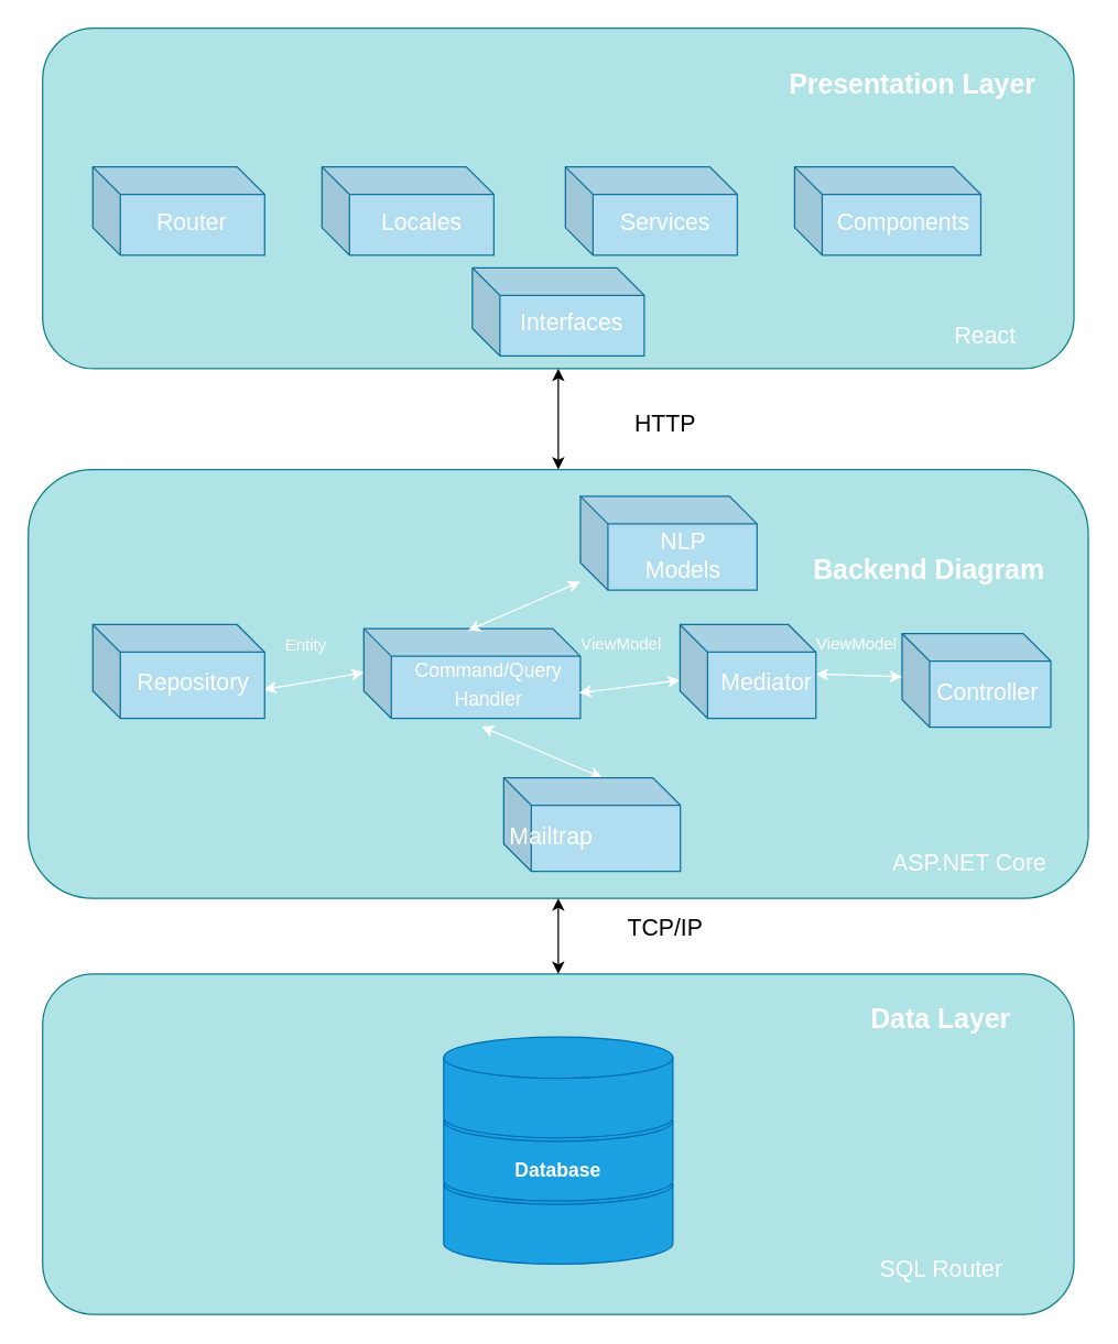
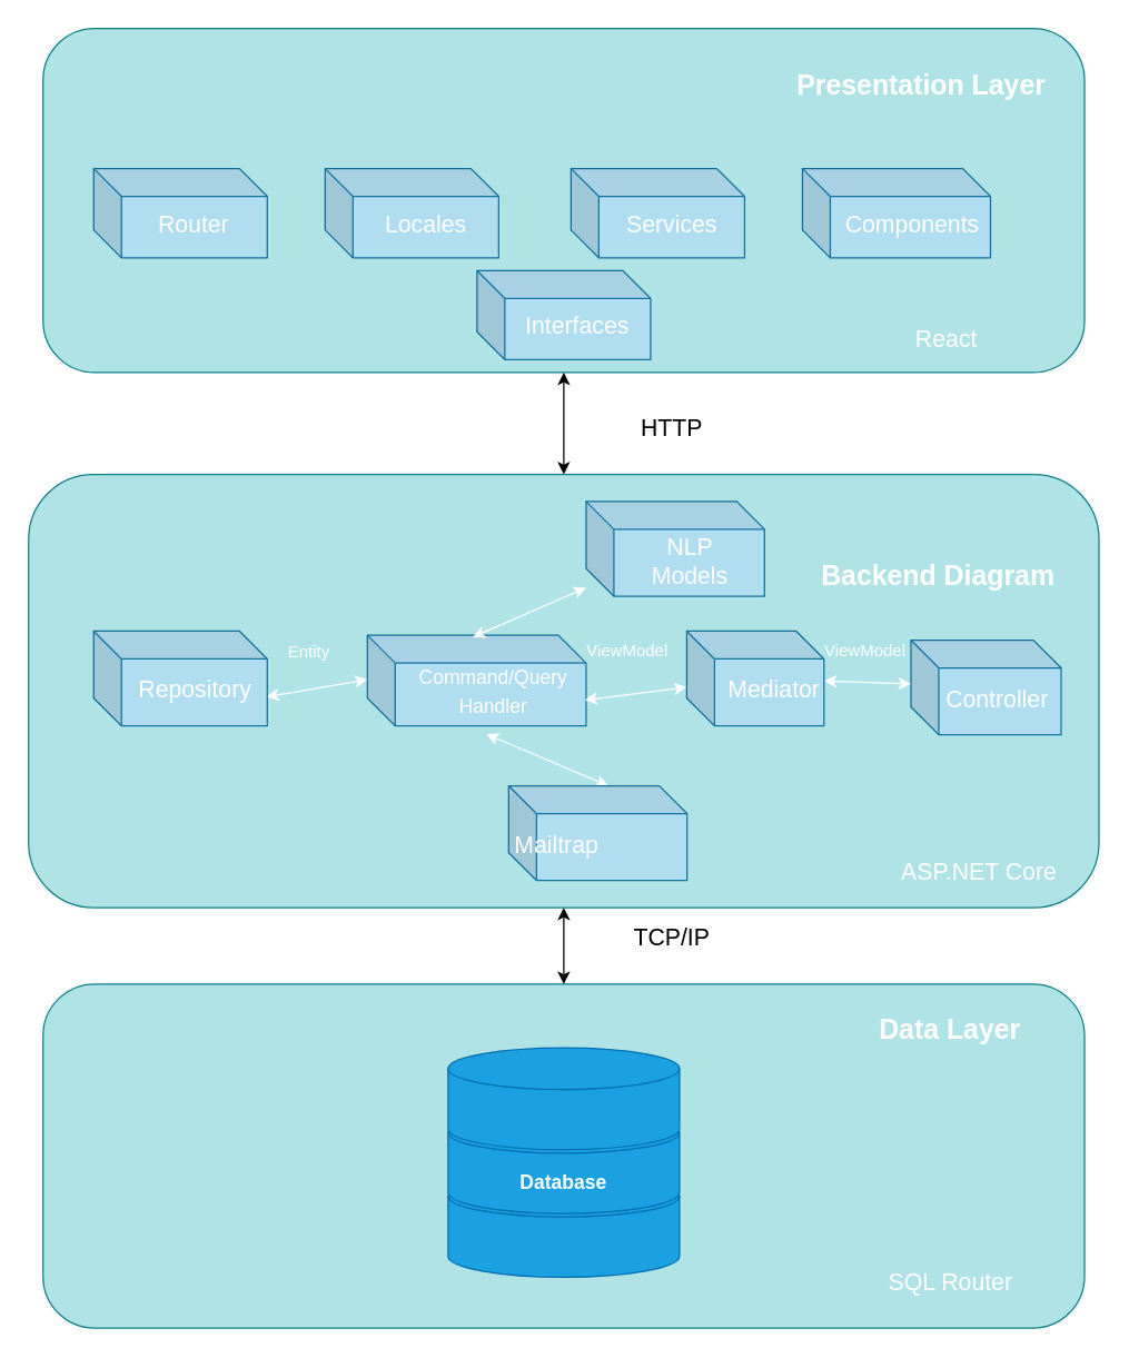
  <mxCell id="0" />
  <mxCell id="1" parent="0" />
  <mxCell id="2" value="" style="group" vertex="1" connectable="0" parent="1"><mxGeometry x="20" y="20" width="770" height="935" as="geometry" /></mxCell>
  <mxCell id="3" value="" style="rounded=1;whiteSpace=wrap;html=1;fillColor=#b0e3e6;strokeColor=#0e8088;" vertex="1" parent="2"><mxGeometry x="10.405" width="749.189" height="247.5" as="geometry" /></mxCell>
  <mxCell id="4" value="" style="group" vertex="1" connectable="0" parent="2"><mxGeometry x="10.405" y="687.5" width="749.189" height="247.5" as="geometry" /></mxCell>
  <mxCell id="5" value="" style="rounded=1;whiteSpace=wrap;html=1;fillColor=#b0e3e6;strokeColor=#0e8088;" vertex="1" parent="4"><mxGeometry width="749.189" height="247.5" as="geometry" /></mxCell>
  <mxCell id="6" value="&lt;h3&gt;&lt;font color=&quot;#ffffff&quot;&gt;Data Layer&lt;/font&gt;&lt;/h3&gt;" style="text;html=1;strokeColor=none;fillColor=none;align=center;verticalAlign=middle;whiteSpace=wrap;rounded=0;fontSize=17;fontStyle=1" vertex="1" parent="4"><mxGeometry x="582.703" y="18.333" width="140.473" height="27.5" as="geometry" /></mxCell>
  <mxCell id="7" value="" style="group" vertex="1" connectable="0" parent="4"><mxGeometry x="291.351" y="45.833" width="166.486" height="165" as="geometry" /></mxCell>
  <mxCell id="8" value="" style="shape=cylinder3;whiteSpace=wrap;html=1;boundedLbl=1;backgroundOutline=1;size=15;fillColor=#1ba1e2;strokeColor=#006EAF;fontColor=#ffffff;" vertex="1" parent="7"><mxGeometry y="91.667" width="166.486" height="73.333" as="geometry" /></mxCell>
  <mxCell id="9" value="" style="shape=cylinder3;whiteSpace=wrap;html=1;boundedLbl=1;backgroundOutline=1;size=15;fillColor=#1ba1e2;strokeColor=#006EAF;fontColor=#ffffff;" vertex="1" parent="7"><mxGeometry y="45.833" width="166.486" height="73.333" as="geometry" /></mxCell>
  <mxCell id="10" value="" style="shape=cylinder3;whiteSpace=wrap;html=1;boundedLbl=1;backgroundOutline=1;size=15;fillColor=#1ba1e2;strokeColor=#006EAF;fontColor=#ffffff;" vertex="1" parent="7"><mxGeometry width="166.486" height="73.333" as="geometry" /></mxCell>
  <mxCell id="11" value="&lt;b&gt;&lt;font color=&quot;#ffffff&quot;&gt;Database&lt;/font&gt;&lt;/b&gt;" style="text;html=1;strokeColor=none;fillColor=none;align=center;verticalAlign=middle;whiteSpace=wrap;rounded=0;fontSize=14;" vertex="1" parent="7"><mxGeometry x="36.419" y="82.5" width="93.649" height="27.5" as="geometry" /></mxCell>
  <mxCell id="12" value="&lt;font color=&quot;#ffffff&quot;&gt;SQL Router&lt;/font&gt;" style="text;html=1;strokeColor=none;fillColor=none;align=center;verticalAlign=middle;whiteSpace=wrap;rounded=0;fontSize=17;fontColor=#000000;" vertex="1" parent="4"><mxGeometry x="598.311" y="201.667" width="109.257" height="27.5" as="geometry" /></mxCell>
  <mxCell id="13" value="&lt;h3&gt;&lt;font color=&quot;#ffffff&quot;&gt;Presentation Layer&lt;/font&gt;&lt;/h3&gt;" style="text;html=1;strokeColor=none;fillColor=none;align=center;verticalAlign=middle;whiteSpace=wrap;rounded=0;fontSize=17;fontStyle=1" vertex="1" parent="2"><mxGeometry x="546.284" y="27.5" width="192.5" height="27.5" as="geometry" /></mxCell>
  <mxCell id="14" value="&lt;h3&gt;&lt;font color=&quot;#ffffff&quot;&gt;Application Layer&lt;/font&gt;&lt;/h3&gt;" style="text;html=1;strokeColor=none;fillColor=none;align=center;verticalAlign=middle;whiteSpace=wrap;rounded=0;fontSize=17;fontStyle=1" vertex="1" parent="2"><mxGeometry x="556.689" y="375.833" width="182.095" height="27.5" as="geometry" /></mxCell>
  <mxCell id="15" value="" style="endArrow=classic;startArrow=classic;html=1;rounded=0;fontSize=17;fontColor=#FFFFFF;strokeColor=#000000;exitX=0.5;exitY=0;exitDx=0;exitDy=0;entryX=0.5;entryY=1;entryDx=0;entryDy=0;" edge="1" parent="2" source="5" target="34"><mxGeometry width="50" height="50" relative="1" as="geometry"><mxPoint x="473.446" y="614.167" as="sourcePoint" /><mxPoint x="385.0" y="614.167" as="targetPoint" /></mxGeometry></mxCell>
  <mxCell id="16" value="" style="endArrow=classic;startArrow=classic;html=1;rounded=0;fontSize=17;fontColor=#FFFFFF;strokeColor=#000000;exitX=0.5;exitY=0;exitDx=0;exitDy=0;entryX=0.5;entryY=1;entryDx=0;entryDy=0;" edge="1" parent="2" target="3"><mxGeometry width="50" height="50" relative="1" as="geometry"><mxPoint x="385.0" y="320.833" as="sourcePoint" /><mxPoint x="395.405" y="586.667" as="targetPoint" /></mxGeometry></mxCell>
  <mxCell id="17" value="&lt;font color=&quot;#000000&quot;&gt;TCP/IP&lt;/font&gt;" style="text;html=1;strokeColor=none;fillColor=none;align=center;verticalAlign=middle;whiteSpace=wrap;rounded=0;fontSize=17;fontColor=#FFFFFF;" vertex="1" parent="2"><mxGeometry x="431.824" y="641.667" width="62.432" height="27.5" as="geometry" /></mxCell>
  <mxCell id="18" value="&lt;font color=&quot;#000000&quot;&gt;HTTP&lt;/font&gt;" style="text;html=1;strokeColor=none;fillColor=none;align=center;verticalAlign=middle;whiteSpace=wrap;rounded=0;fontSize=17;fontColor=#FFFFFF;" vertex="1" parent="2"><mxGeometry x="431.824" y="275" width="62.432" height="27.5" as="geometry" /></mxCell>
  <mxCell id="19" value="" style="group" vertex="1" connectable="0" parent="2"><mxGeometry x="46.824" y="100.833" width="124.865" height="64.167" as="geometry" /></mxCell>
  <mxCell id="20" value="" style="shape=cube;whiteSpace=wrap;html=1;boundedLbl=1;backgroundOutline=1;darkOpacity=0.05;darkOpacity2=0.1;fontSize=17;fillColor=#b1ddf0;strokeColor=#10739e;" vertex="1" parent="19"><mxGeometry width="124.865" height="64.167" as="geometry" /></mxCell>
  <mxCell id="21" value="Router" style="text;html=1;strokeColor=none;fillColor=none;align=center;verticalAlign=middle;whiteSpace=wrap;rounded=0;fontSize=17;fontColor=#FFFFFF;" vertex="1" parent="19"><mxGeometry x="41.622" y="27.5" width="62.432" height="27.5" as="geometry" /></mxCell>
  <mxCell id="22" value="" style="group" vertex="1" connectable="0" parent="2"><mxGeometry x="556.689" y="100.833" width="135.27" height="64.167" as="geometry" /></mxCell>
  <mxCell id="23" value="" style="shape=cube;whiteSpace=wrap;html=1;boundedLbl=1;backgroundOutline=1;darkOpacity=0.05;darkOpacity2=0.1;fontSize=17;fillColor=#b1ddf0;strokeColor=#10739e;" vertex="1" parent="22"><mxGeometry width="135.27" height="64.167" as="geometry" /></mxCell>
  <mxCell id="24" value="Components" style="text;html=1;strokeColor=none;fillColor=none;align=center;verticalAlign=middle;whiteSpace=wrap;rounded=0;fontSize=17;fontColor=#FFFFFF;" vertex="1" parent="22"><mxGeometry x="45.09" y="27.5" width="67.635" height="27.5" as="geometry" /></mxCell>
  <mxCell id="25" value="" style="group" vertex="1" connectable="0" parent="2"><mxGeometry x="390.203" y="100.833" width="124.865" height="64.167" as="geometry" /></mxCell>
  <mxCell id="26" value="" style="shape=cube;whiteSpace=wrap;html=1;boundedLbl=1;backgroundOutline=1;darkOpacity=0.05;darkOpacity2=0.1;fontSize=17;fillColor=#b1ddf0;strokeColor=#10739e;" vertex="1" parent="25"><mxGeometry width="124.865" height="64.167" as="geometry" /></mxCell>
  <mxCell id="27" value="Services" style="text;html=1;strokeColor=none;fillColor=none;align=center;verticalAlign=middle;whiteSpace=wrap;rounded=0;fontSize=17;fontColor=#FFFFFF;" vertex="1" parent="25"><mxGeometry x="41.622" y="27.5" width="62.432" height="27.5" as="geometry" /></mxCell>
  <mxCell id="28" value="" style="group" vertex="1" connectable="0" parent="2"><mxGeometry x="213.311" y="100.833" width="124.865" height="64.167" as="geometry" /></mxCell>
  <mxCell id="29" value="" style="shape=cube;whiteSpace=wrap;html=1;boundedLbl=1;backgroundOutline=1;darkOpacity=0.05;darkOpacity2=0.1;fontSize=17;fillColor=#b1ddf0;strokeColor=#10739e;" vertex="1" parent="28"><mxGeometry width="124.865" height="64.167" as="geometry" /></mxCell>
  <mxCell id="30" value="Locales" style="text;html=1;strokeColor=none;fillColor=none;align=center;verticalAlign=middle;whiteSpace=wrap;rounded=0;fontSize=17;fontColor=#FFFFFF;" vertex="1" parent="28"><mxGeometry x="41.622" y="27.5" width="62.432" height="27.5" as="geometry" /></mxCell>
  <mxCell id="31" value="&lt;font color=&quot;#ffffff&quot;&gt;.NET&amp;nbsp;&lt;/font&gt;" style="text;html=1;strokeColor=none;fillColor=none;align=center;verticalAlign=middle;whiteSpace=wrap;rounded=0;fontSize=17;fontColor=#000000;" vertex="1" parent="2"><mxGeometry x="613.919" y="577.5" width="109.257" height="27.5" as="geometry" /></mxCell>
- <mxCell id="32" value="&lt;font color=&quot;#ffffff&quot;&gt;React&lt;/font&gt;" style="text;html=1;strokeColor=none;fillColor=none;align=center;verticalAlign=middle;whiteSpace=wrap;rounded=0;fontSize=17;fontColor=#000000;" vertex="1" parent="2"><mxGeometry x="641.115" y="210.833" width="109.257" height="27.5" as="geometry" /></mxCell>
+ <mxCell id="32" value="&lt;font color=&quot;#ffffff&quot;&gt;React&lt;/font&gt;" style="text;html=1;strokeColor=none;fillColor=none;align=center;verticalAlign=middle;whiteSpace=wrap;rounded=0;fontSize=17;fontColor=#000000;" vertex="1" parent="2"><mxGeometry x="606.115" y="210.833" width="109.257" height="27.5" as="geometry" /></mxCell>
  <mxCell id="33" value="" style="group" vertex="1" connectable="0" parent="2"><mxGeometry y="320.833" width="770.0" height="311.667" as="geometry" /></mxCell>
  <mxCell id="34" value="" style="rounded=1;whiteSpace=wrap;html=1;fillColor=#b0e3e6;strokeColor=#0e8088;" vertex="1" parent="33"><mxGeometry width="770.0" height="311.667" as="geometry" /></mxCell>
  <mxCell id="35" value="&lt;h3&gt;&lt;font color=&quot;#ffffff&quot;&gt;Backend Diagram&lt;/font&gt;&lt;/h3&gt;" style="text;html=1;strokeColor=none;fillColor=none;align=center;verticalAlign=middle;whiteSpace=wrap;rounded=0;fontSize=17;fontStyle=1" vertex="1" parent="33"><mxGeometry x="561.458" y="58.438" width="187.153" height="29.219" as="geometry" /></mxCell>
  <mxCell id="36" value="" style="shape=cube;whiteSpace=wrap;html=1;boundedLbl=1;backgroundOutline=1;darkOpacity=0.05;darkOpacity2=0.1;fontSize=17;fillColor=#b1ddf0;strokeColor=#10739e;" vertex="1" parent="33"><mxGeometry x="243.707" y="115.674" width="157.343" height="65.253" as="geometry" /></mxCell>
  <mxCell id="37" value="&lt;font style=&quot;font-size: 14px;&quot;&gt;Command/Query Handler&lt;/font&gt;" style="text;html=1;strokeColor=none;fillColor=none;align=center;verticalAlign=middle;whiteSpace=wrap;rounded=0;fontSize=17;fontColor=#FFFFFF;" vertex="1" parent="33"><mxGeometry x="293.506" y="141.972" width="81.099" height="29.22" as="geometry" /></mxCell>
  <mxCell id="38" value="" style="group" vertex="1" connectable="0" parent="33"><mxGeometry x="634.734" y="126.615" width="128.333" height="68.179" as="geometry" /></mxCell>
  <mxCell id="39" value="" style="shape=cube;whiteSpace=wrap;html=1;boundedLbl=1;backgroundOutline=1;darkOpacity=0.05;darkOpacity2=0.1;fontSize=17;fillColor=#b1ddf0;strokeColor=#10739e;" vertex="1" parent="38"><mxGeometry x="-0.003" y="-7.443" width="108.028" height="68.179" as="geometry" /></mxCell>
  <mxCell id="40" value="Controller" style="text;html=1;strokeColor=none;fillColor=none;align=center;verticalAlign=middle;whiteSpace=wrap;rounded=0;fontSize=17;fontColor=#FFFFFF;" vertex="1" parent="38"><mxGeometry x="30.22" y="21.775" width="64.167" height="29.219" as="geometry" /></mxCell>
  <mxCell id="41" value="" style="endArrow=classic;startArrow=classic;html=1;rounded=0;fontSize=17;fontColor=#FFFFFF;exitX=0.995;exitY=0.693;exitDx=0;exitDy=0;exitPerimeter=0;entryX=0;entryY=0.488;entryDx=0;entryDy=0;entryPerimeter=0;strokeColor=#FFFFFF;" edge="1" parent="33" source="49" target="36"><mxGeometry width="50" height="50" relative="1" as="geometry"><mxPoint x="475.903" y="311.667" as="sourcePoint" /><mxPoint x="529.375" y="262.969" as="targetPoint" /></mxGeometry></mxCell>
  <mxCell id="42" value="" style="endArrow=classic;startArrow=classic;html=1;rounded=0;fontSize=17;fontColor=#FFFFFF;exitX=0.994;exitY=0.716;exitDx=0;exitDy=0;exitPerimeter=0;strokeColor=#FFFFFF;" edge="1" parent="33" source="36" target="53"><mxGeometry width="50" height="50" relative="1" as="geometry"><mxPoint x="155.069" y="180.182" as="sourcePoint" /><mxPoint x="208.542" y="160.703" as="targetPoint" /></mxGeometry></mxCell>
  <mxCell id="43" value="&lt;font color=&quot;#ffffff&quot;&gt;ASP.NET Core&lt;/font&gt;" style="text;html=1;strokeColor=none;fillColor=none;align=center;verticalAlign=middle;whiteSpace=wrap;rounded=0;fontSize=17;fontColor=#000000;" vertex="1" parent="33"><mxGeometry x="620.278" y="272.708" width="128.333" height="29.219" as="geometry" /></mxCell>
  <mxCell id="44" value="" style="group" vertex="1" connectable="0" parent="33"><mxGeometry x="401.042" y="19.479" width="128.333" height="68.177" as="geometry" /></mxCell>
  <mxCell id="45" value="" style="shape=cube;whiteSpace=wrap;html=1;boundedLbl=1;backgroundOutline=1;darkOpacity=0.05;darkOpacity2=0.1;fontSize=17;fillColor=#b1ddf0;strokeColor=#10739e;" vertex="1" parent="44"><mxGeometry x="0.003" width="128.333" height="68.177" as="geometry" /></mxCell>
  <mxCell id="46" value="NLP Models" style="text;html=1;strokeColor=none;fillColor=none;align=center;verticalAlign=middle;whiteSpace=wrap;rounded=0;fontSize=17;fontColor=#FFFFFF;" vertex="1" parent="44"><mxGeometry x="42.781" y="29.219" width="64.167" height="29.219" as="geometry" /></mxCell>
  <mxCell id="47" value="" style="endArrow=classic;startArrow=classic;html=1;rounded=0;fontColor=#FFFFFF;exitX=0.482;exitY=0.021;exitDx=0;exitDy=0;exitPerimeter=0;strokeColor=#FFFFFF;" edge="1" parent="33" source="36" target="45"><mxGeometry width="50" height="50" relative="1" as="geometry"><mxPoint x="481.25" y="126.615" as="sourcePoint" /><mxPoint x="614.931" y="165.573" as="targetPoint" /></mxGeometry></mxCell>
  <mxCell id="48" value="" style="endArrow=classic;startArrow=classic;html=1;rounded=0;fontColor=#FFFFFF;strokeColor=#FFFFFF;exitX=0;exitY=0;exitDx=71.667;exitDy=0;exitPerimeter=0;entryX=0;entryY=0;entryDx=85.606;entryDy=71.185;entryPerimeter=0;" edge="1" parent="33" source="56" target="36"><mxGeometry width="50" height="50" relative="1" as="geometry"><mxPoint x="481.25" y="136.354" as="sourcePoint" /><mxPoint x="426.622" y="188.64" as="targetPoint" /></mxGeometry></mxCell>
  <mxCell id="49" value="" style="shape=cube;whiteSpace=wrap;html=1;boundedLbl=1;backgroundOutline=1;darkOpacity=0.05;darkOpacity2=0.1;fontSize=17;fillColor=#b1ddf0;strokeColor=#10739e;" vertex="1" parent="33"><mxGeometry x="46.824" y="112.746" width="124.865" height="68.181" as="geometry" /></mxCell>
  <mxCell id="50" value="Repository" style="text;html=1;strokeColor=none;fillColor=none;align=center;verticalAlign=middle;whiteSpace=wrap;rounded=0;fontSize=17;fontColor=#FFFFFF;" vertex="1" parent="33"><mxGeometry x="88.441" y="141.977" width="64.167" height="29.219" as="geometry" /></mxCell>
  <mxCell id="51" value="" style="endArrow=classic;startArrow=classic;html=1;rounded=0;fontSize=17;fontColor=#FFFFFF;strokeColor=#FFFFFF;exitX=0;exitY=0;exitDx=0;exitDy=31.564;exitPerimeter=0;" edge="1" parent="33" source="39" target="53"><mxGeometry width="50" height="50" relative="1" as="geometry"><mxPoint x="390.347" y="180.182" as="sourcePoint" /><mxPoint x="433.125" y="160.703" as="targetPoint" /></mxGeometry></mxCell>
  <mxCell id="52" value="" style="group" vertex="1" connectable="0" parent="33"><mxGeometry x="515.311" y="124.669" width="116.859" height="68.179" as="geometry" /></mxCell>
  <mxCell id="53" value="" style="shape=cube;whiteSpace=wrap;html=1;boundedLbl=1;backgroundOutline=1;darkOpacity=0.05;darkOpacity2=0.1;fontSize=17;fillColor=#b1ddf0;strokeColor=#10739e;" vertex="1" parent="52"><mxGeometry x="-41.861" y="-11.917" width="98.72" height="68.179" as="geometry" /></mxCell>
  <mxCell id="54" value="Mediator" style="text;html=1;strokeColor=none;fillColor=none;align=center;verticalAlign=middle;whiteSpace=wrap;rounded=0;fontSize=17;fontColor=#FFFFFF;" vertex="1" parent="52"><mxGeometry x="-3.512" y="17.303" width="49.36" height="29.219" as="geometry" /></mxCell>
  <mxCell id="55" value="&lt;font color=&quot;#ffffff&quot;&gt;ViewModel&lt;/font&gt;" style="text;html=1;strokeColor=none;fillColor=none;align=center;verticalAlign=middle;whiteSpace=wrap;rounded=0;" vertex="1" parent="52"><mxGeometry x="56.859" y="-12.692" width="60" height="30" as="geometry" /></mxCell>
  <mxCell id="56" value="" style="shape=cube;whiteSpace=wrap;html=1;boundedLbl=1;backgroundOutline=1;darkOpacity=0.05;darkOpacity2=0.1;fontSize=17;fillColor=#b1ddf0;strokeColor=#10739e;" vertex="1" parent="33"><mxGeometry x="345.357" y="224.012" width="128.333" height="68.177" as="geometry" /></mxCell>
  <mxCell id="57" value="Mailtrap" style="text;html=1;strokeColor=none;fillColor=none;align=center;verticalAlign=middle;whiteSpace=wrap;rounded=0;fontSize=17;fontColor=#FFFFFF;" vertex="1" parent="33"><mxGeometry x="348.135" y="253.231" width="64.167" height="29.219" as="geometry" /></mxCell>
  <mxCell id="58" value="&lt;font color=&quot;#ffffff&quot;&gt;Entity&lt;/font&gt;" style="text;html=1;strokeColor=none;fillColor=none;align=center;verticalAlign=middle;whiteSpace=wrap;rounded=0;" vertex="1" parent="33"><mxGeometry x="171.69" y="112.747" width="60" height="30" as="geometry" /></mxCell>
  <mxCell id="59" value="&lt;font color=&quot;#ffffff&quot;&gt;ViewModel&lt;/font&gt;" style="text;html=1;strokeColor=none;fillColor=none;align=center;verticalAlign=middle;whiteSpace=wrap;rounded=0;" vertex="1" parent="33"><mxGeometry x="401.04" y="111.977" width="60" height="30" as="geometry" /></mxCell>
  <mxCell id="60" value="" style="group" vertex="1" connectable="0" parent="2"><mxGeometry x="322.571" y="174.163" width="124.865" height="64.167" as="geometry" /></mxCell>
  <mxCell id="61" value="" style="shape=cube;whiteSpace=wrap;html=1;boundedLbl=1;backgroundOutline=1;darkOpacity=0.05;darkOpacity2=0.1;fontSize=17;fillColor=#b1ddf0;strokeColor=#10739e;" vertex="1" parent="60"><mxGeometry width="124.865" height="64.167" as="geometry" /></mxCell>
  <mxCell id="62" value="Interfaces" style="text;html=1;strokeColor=none;fillColor=none;align=center;verticalAlign=middle;whiteSpace=wrap;rounded=0;fontSize=17;fontColor=#FFFFFF;" vertex="1" parent="60"><mxGeometry x="41.622" y="27.5" width="62.432" height="27.5" as="geometry" /></mxCell>
